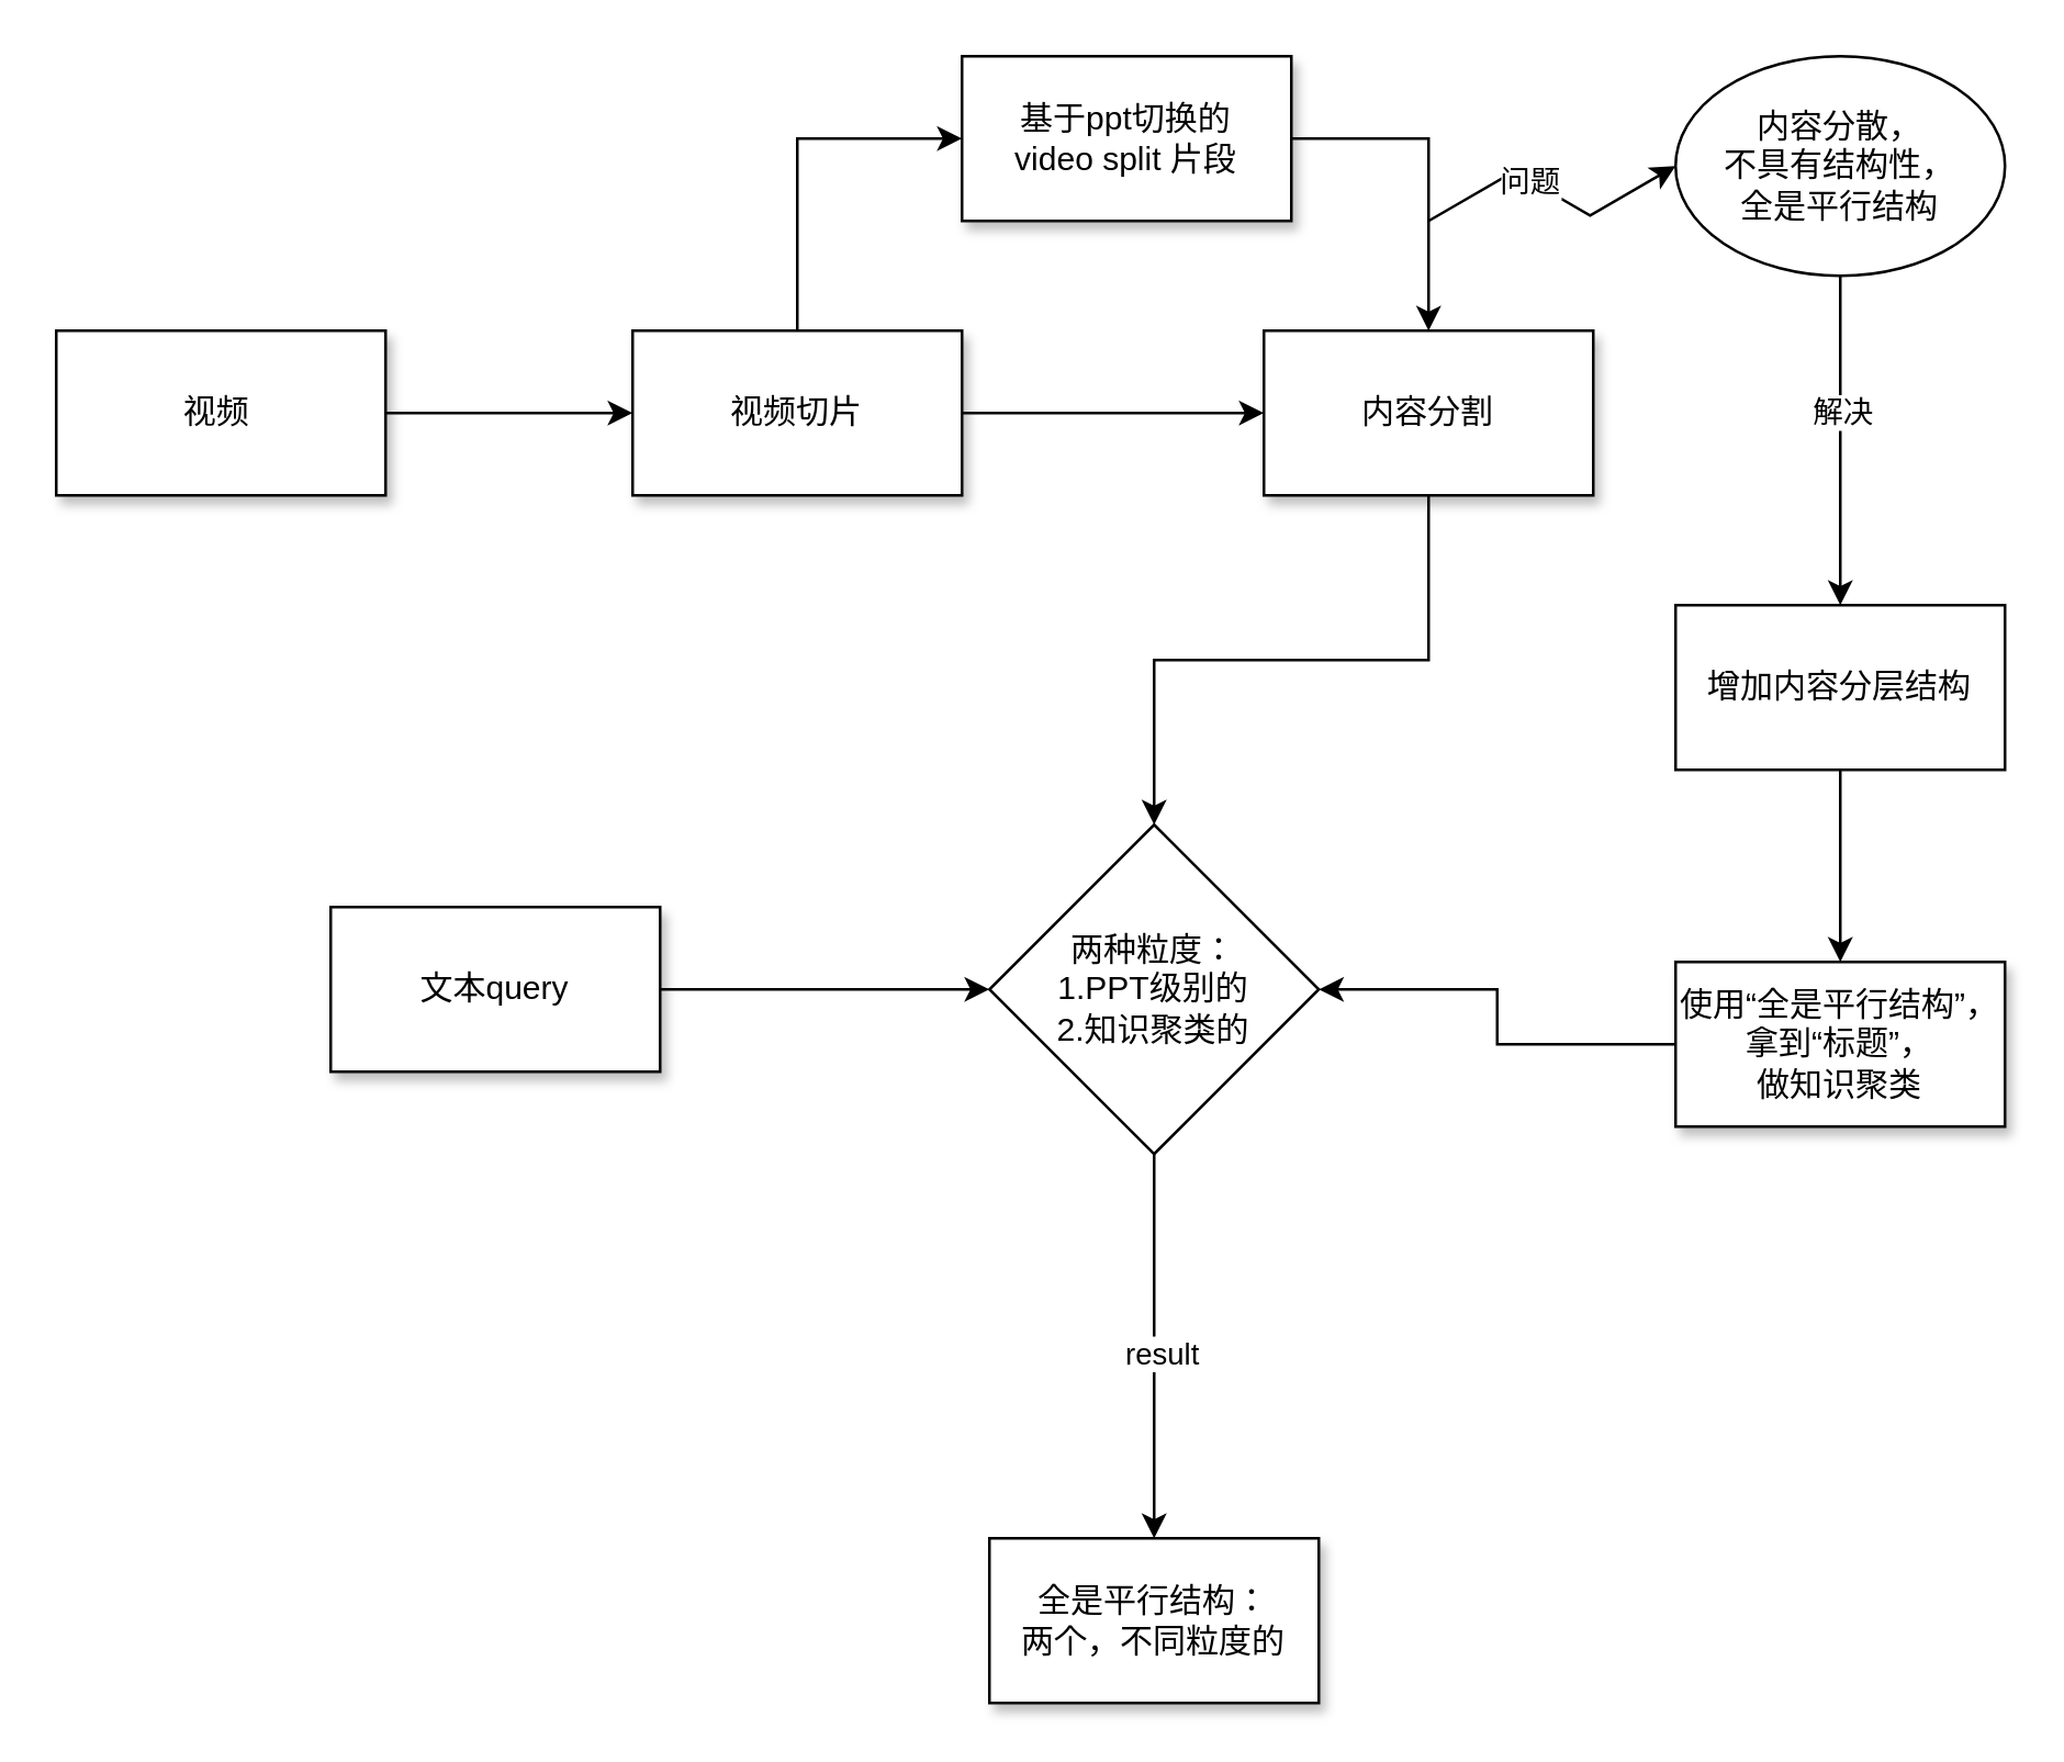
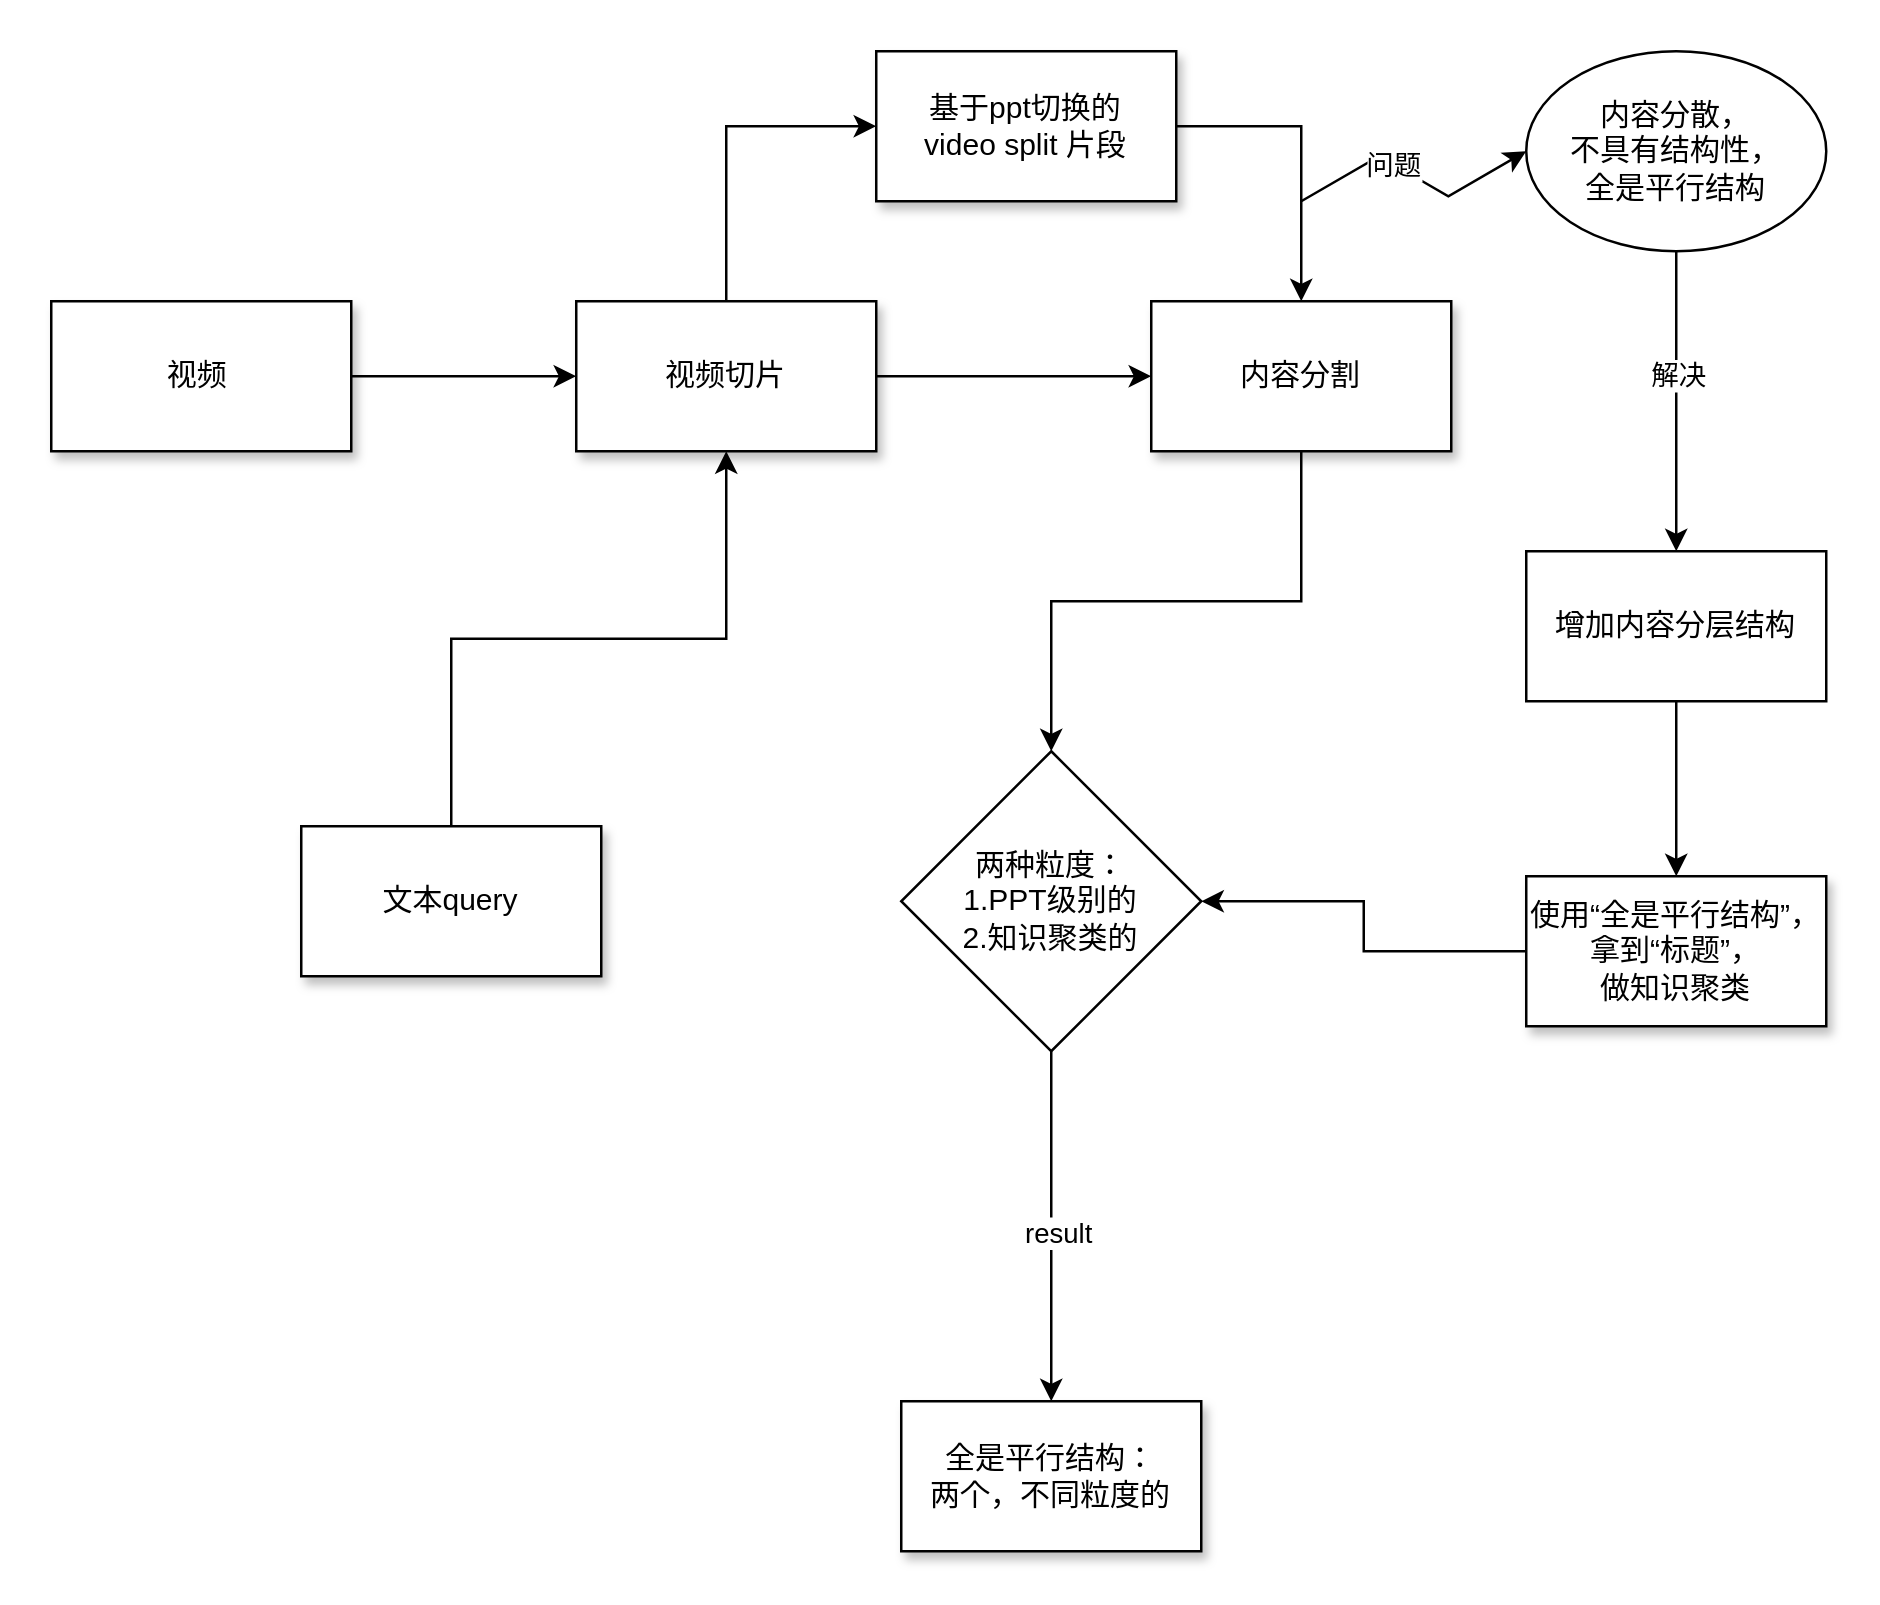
  <mxCell id="0" />
  <mxCell id="1" parent="0" />
  <mxCell id="2" style="edgeStyle=orthogonalEdgeStyle;rounded=0;orthogonalLoop=1;jettySize=auto;html=1;exitX=1;exitY=0.5;exitDx=0;exitDy=0;" edge="1" parent="1" source="3" target="6"><mxGeometry relative="1" as="geometry" /></mxCell>
  <mxCell id="3" value="视频&lt;span style=&quot;white-space: pre;&quot;&gt;&#09;&lt;/span&gt;" style="rounded=0;whiteSpace=wrap;html=1;shadow=1;" vertex="1" parent="1"><mxGeometry x="20" y="120" width="120" height="60" as="geometry" /></mxCell>
  <mxCell id="4" style="edgeStyle=orthogonalEdgeStyle;rounded=0;orthogonalLoop=1;jettySize=auto;html=1;exitX=1;exitY=0.5;exitDx=0;exitDy=0;" edge="1" parent="1" source="6" target="8"><mxGeometry relative="1" as="geometry" /></mxCell>
  <mxCell id="5" style="edgeStyle=orthogonalEdgeStyle;rounded=0;orthogonalLoop=1;jettySize=auto;html=1;exitX=0.5;exitY=0;exitDx=0;exitDy=0;entryX=0;entryY=0.5;entryDx=0;entryDy=0;" edge="1" parent="1" source="6" target="10"><mxGeometry relative="1" as="geometry" /></mxCell>
  <mxCell id="6" value="视频切片" style="rounded=0;whiteSpace=wrap;html=1;shadow=1;" vertex="1" parent="1"><mxGeometry x="230" y="120" width="120" height="60" as="geometry" /></mxCell>
  <mxCell id="7" style="edgeStyle=orthogonalEdgeStyle;rounded=0;orthogonalLoop=1;jettySize=auto;html=1;exitX=0.5;exitY=1;exitDx=0;exitDy=0;" edge="1" parent="1" source="8" target="22"><mxGeometry relative="1" as="geometry" /></mxCell>
  <mxCell id="8" value="内容分&lt;span style=&quot;color: rgba(0, 0, 0, 0); font-family: monospace; font-size: 0px; text-align: start; text-wrap: nowrap;&quot;&gt;%3CmxGraphModel%3E%3Croot%3E%3CmxCell%20id%3D%220%22%2F%3E%3CmxCell%20id%3D%221%22%20parent%3D%220%22%2F%3E%3CmxCell%20id%3D%222%22%20value%3D%22%E8%A7%86%E9%A2%91%26lt%3Bspan%20style%3D%26quot%3Bwhite-space%3A%20pre%3B%26quot%3B%26gt%3B%26%239%3B%26lt%3B%2Fspan%26gt%3B%22%20style%3D%22rounded%3D0%3BwhiteSpace%3Dwrap%3Bhtml%3D1%3Bshadow%3D1%3B%22%20vertex%3D%221%22%20parent%3D%221%22%3E%3CmxGeometry%20x%3D%2290%22%20y%3D%22140%22%20width%3D%22120%22%20height%3D%2260%22%20as%3D%22geometry%22%2F%3E%3C%2FmxCell%3E%3C%2Froot%3E%3C%2FmxGraphModel%3E&lt;/span&gt;割" style="rounded=0;whiteSpace=wrap;html=1;shadow=1;" vertex="1" parent="1"><mxGeometry x="460" y="120" width="120" height="60" as="geometry" /></mxCell>
  <mxCell id="9" style="edgeStyle=orthogonalEdgeStyle;rounded=0;orthogonalLoop=1;jettySize=auto;html=1;exitX=1;exitY=0.5;exitDx=0;exitDy=0;entryX=0.5;entryY=0;entryDx=0;entryDy=0;" edge="1" parent="1" source="10" target="8"><mxGeometry relative="1" as="geometry" /></mxCell>
  <mxCell id="10" value="基于ppt切换的&lt;div&gt;video split 片段&lt;/div&gt;" style="rounded=0;whiteSpace=wrap;html=1;shadow=1;" vertex="1" parent="1"><mxGeometry x="350" y="20" width="120" height="60" as="geometry" /></mxCell>
  <mxCell id="11" style="edgeStyle=isometricEdgeStyle;rounded=0;orthogonalLoop=1;jettySize=auto;html=1;elbow=horizontal;entryX=0;entryY=0.5;entryDx=0;entryDy=0;" edge="1" parent="1" target="15"><mxGeometry relative="1" as="geometry"><mxPoint x="520" y="80" as="sourcePoint" /></mxGeometry></mxCell>
  <mxCell id="12" value="问题" style="edgeLabel;html=1;align=center;verticalAlign=middle;resizable=0;points=[];" vertex="1" connectable="0" parent="11"><mxGeometry x="-0.199" relative="1" as="geometry"><mxPoint as="offset" /></mxGeometry></mxCell>
  <mxCell id="13" style="edgeStyle=orthogonalEdgeStyle;rounded=0;orthogonalLoop=1;jettySize=auto;html=1;exitX=0.5;exitY=1;exitDx=0;exitDy=0;" edge="1" parent="1" source="15" target="17"><mxGeometry relative="1" as="geometry" /></mxCell>
  <mxCell id="14" value="解决" style="edgeLabel;html=1;align=center;verticalAlign=middle;resizable=0;points=[];" vertex="1" connectable="0" parent="13"><mxGeometry x="-0.183" relative="1" as="geometry"><mxPoint as="offset" /></mxGeometry></mxCell>
  <mxCell id="15" value="内容分散，&lt;div&gt;不具有结构性，&lt;br&gt;全是平行结构&lt;/div&gt;" style="ellipse;whiteSpace=wrap;html=1;" vertex="1" parent="1"><mxGeometry x="610" y="20" width="120" height="80" as="geometry" /></mxCell>
  <mxCell id="16" style="edgeStyle=orthogonalEdgeStyle;rounded=0;orthogonalLoop=1;jettySize=auto;html=1;entryX=0.5;entryY=0;entryDx=0;entryDy=0;" edge="1" parent="1" source="17" target="19"><mxGeometry relative="1" as="geometry" /></mxCell>
  <mxCell id="17" value="增加内容分层结构" style="rounded=0;whiteSpace=wrap;html=1;" vertex="1" parent="1"><mxGeometry x="610" y="220" width="120" height="60" as="geometry" /></mxCell>
  <mxCell id="18" style="edgeStyle=orthogonalEdgeStyle;rounded=0;orthogonalLoop=1;jettySize=auto;html=1;exitX=0;exitY=0.5;exitDx=0;exitDy=0;entryX=1;entryY=0.5;entryDx=0;entryDy=0;" edge="1" parent="1" source="19" target="22"><mxGeometry relative="1" as="geometry" /></mxCell>
  <mxCell id="19" value="使用“全是平行结构”，&lt;div&gt;拿到“标题”，&lt;/div&gt;&lt;div&gt;做知识聚类&lt;/div&gt;" style="rounded=0;whiteSpace=wrap;html=1;shadow=1;" vertex="1" parent="1"><mxGeometry x="610" y="350" width="120" height="60" as="geometry" /></mxCell>
  <mxCell id="20" style="edgeStyle=orthogonalEdgeStyle;rounded=0;orthogonalLoop=1;jettySize=auto;html=1;exitX=0.5;exitY=1;exitDx=0;exitDy=0;" edge="1" parent="1" source="22" target="25"><mxGeometry relative="1" as="geometry" /></mxCell>
  <mxCell id="21" value="result" style="edgeLabel;html=1;align=center;verticalAlign=middle;resizable=0;points=[];" vertex="1" connectable="0" parent="20"><mxGeometry x="0.029" y="2" relative="1" as="geometry"><mxPoint as="offset" /></mxGeometry></mxCell>
  <mxCell id="22" value="两种粒度：&lt;div&gt;1.PPT级别的&lt;/div&gt;&lt;div&gt;2.知识聚类的&lt;/div&gt;" style="rhombus;whiteSpace=wrap;html=1;" vertex="1" parent="1"><mxGeometry x="360" y="300" width="120" height="120" as="geometry" /></mxCell>
- <mxCell id="23" style="edgeStyle=orthogonalEdgeStyle;rounded=0;orthogonalLoop=1;jettySize=auto;html=1;entryX=0;entryY=0.5;entryDx=0;entryDy=0;" edge="1" parent="1" source="24" target="22"><mxGeometry relative="1" as="geometry" /></mxCell>
+ <mxCell id="23" style="edgeStyle=orthogonalEdgeStyle;rounded=0;orthogonalLoop=1;jettySize=auto;html=1;" edge="1" parent="1" source="24" target="6"><mxGeometry relative="1" as="geometry" /></mxCell>
  <mxCell id="24" value="文本query" style="rounded=0;whiteSpace=wrap;html=1;shadow=1;" vertex="1" parent="1"><mxGeometry x="120" y="330" width="120" height="60" as="geometry" /></mxCell>
  <mxCell id="25" value="全是平行结构：&lt;div&gt;两个，不同粒度的&lt;/div&gt;" style="rounded=0;whiteSpace=wrap;html=1;shadow=1;" vertex="1" parent="1"><mxGeometry x="360" y="560" width="120" height="60" as="geometry" /></mxCell>
